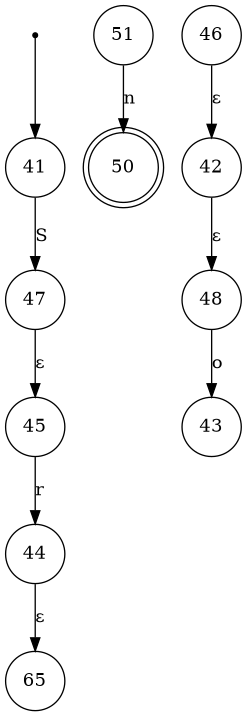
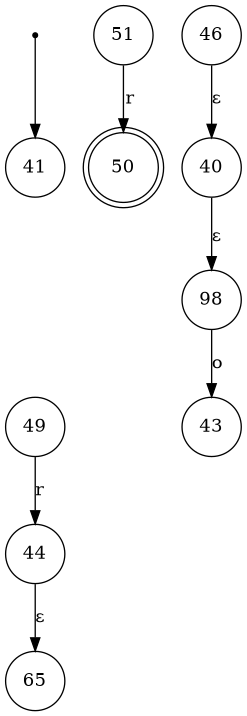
  digraph {
    rankdir=TB
    node [shape=circle]
    start [shape=point]
    41
-   47
-   49 [label=45]
+   49
    50 [shape=doublecircle]
    51
    n7 [label=65]
    46
-   42
+   42 [label=40]
    44
-   48
+   48 [label=98]
    43
    start -> 41
-   41 -> 47 [label=S]
-   47 -> 49 [label="ε"]
    49 -> 44 [label=r]
-   51 -> 50 [label=n]
+   51 -> 50 [label=r]
    46 -> 42 [label="ε"]
    42 -> 48 [label="ε"]
    44 -> n7 [label="ε"]
    48 -> 43 [label=o]
  }
